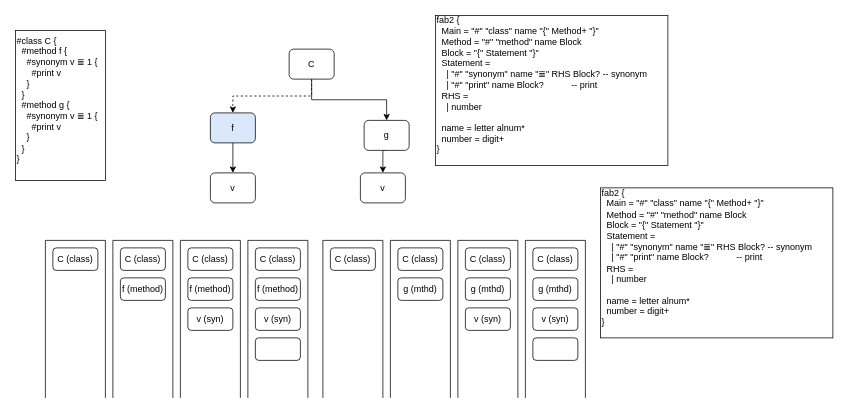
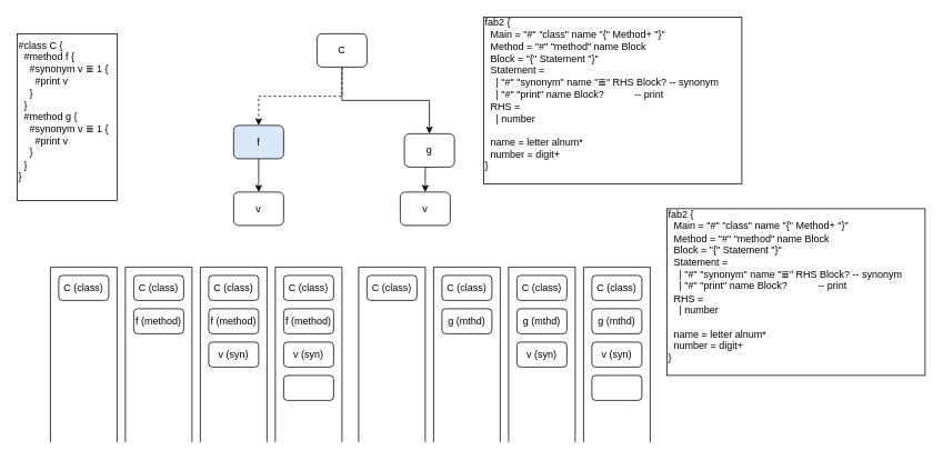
  <mxCell id="0" />
  <mxCell id="1" parent="0" />
  <mxCell id="2" value="&lt;div&gt;#class C {&lt;/div&gt;&lt;div&gt;&amp;nbsp; #method f {&lt;/div&gt;&lt;div&gt;&amp;nbsp; &amp;nbsp; #synonym v ≣ 1 {&lt;/div&gt;&lt;div&gt;&amp;nbsp; &amp;nbsp; &amp;nbsp; #print v&lt;/div&gt;&lt;div&gt;&amp;nbsp; &amp;nbsp; }&lt;/div&gt;&lt;div&gt;&amp;nbsp; }&lt;/div&gt;&lt;div&gt;&amp;nbsp; #method g {&lt;/div&gt;&lt;div&gt;&amp;nbsp; &amp;nbsp; #synonym v ≣ 1 {&lt;/div&gt;&lt;div&gt;&amp;nbsp; &amp;nbsp; &amp;nbsp; #print v&lt;/div&gt;&lt;div&gt;&amp;nbsp; &amp;nbsp; }&lt;/div&gt;&lt;div&gt;&amp;nbsp; }&lt;/div&gt;&lt;div&gt;}&lt;/div&gt;&lt;div style=&quot;&quot;&gt;&lt;br&gt;&lt;/div&gt;" style="rounded=0;whiteSpace=wrap;html=1;align=left;" vertex="1" parent="1"><mxGeometry x="20" y="40" width="120" height="200" as="geometry" /></mxCell>
  <mxCell id="3" style="edgeStyle=orthogonalEdgeStyle;rounded=0;orthogonalLoop=1;jettySize=auto;html=1;exitX=0.5;exitY=1;exitDx=0;exitDy=0;entryX=0.5;entryY=0;entryDx=0;entryDy=0;dashed=1;" edge="1" parent="1" source="5" target="7"><mxGeometry relative="1" as="geometry" /></mxCell>
  <mxCell id="4" style="edgeStyle=orthogonalEdgeStyle;rounded=0;orthogonalLoop=1;jettySize=auto;html=1;exitX=0.5;exitY=1;exitDx=0;exitDy=0;entryX=0.5;entryY=0;entryDx=0;entryDy=0;" edge="1" parent="1" source="5" target="9"><mxGeometry relative="1" as="geometry" /></mxCell>
- <mxCell id="5" value="C" style="rounded=1;whiteSpace=wrap;html=1;align=center;" vertex="1" parent="1"><mxGeometry x="385" y="65" width="60" height="40" as="geometry" /></mxCell>
+ <mxCell id="5" value="C" style="rounded=1;whiteSpace=wrap;html=1;align=center;" vertex="1" parent="1"><mxGeometry x="380" y="40" width="60" height="40" as="geometry" /></mxCell>
  <mxCell id="6" style="edgeStyle=orthogonalEdgeStyle;rounded=0;orthogonalLoop=1;jettySize=auto;html=1;exitX=0.5;exitY=1;exitDx=0;exitDy=0;entryX=0.5;entryY=0;entryDx=0;entryDy=0;" edge="1" parent="1" source="7" target="10"><mxGeometry relative="1" as="geometry" /></mxCell>
  <mxCell id="7" value="f" style="rounded=1;whiteSpace=wrap;html=1;align=center;fillColor=#dae8fc;" vertex="1" parent="1"><mxGeometry x="280" y="150" width="60" height="40" as="geometry" /></mxCell>
  <mxCell id="8" style="edgeStyle=orthogonalEdgeStyle;rounded=0;orthogonalLoop=1;jettySize=auto;html=1;exitX=0.5;exitY=1;exitDx=0;exitDy=0;entryX=0.5;entryY=0;entryDx=0;entryDy=0;" edge="1" parent="1" source="9" target="11"><mxGeometry relative="1" as="geometry" /></mxCell>
  <mxCell id="9" value="g" style="rounded=1;whiteSpace=wrap;html=1;align=center;" vertex="1" parent="1"><mxGeometry x="485" y="160" width="60" height="40" as="geometry" /></mxCell>
  <mxCell id="10" value="v" style="rounded=1;whiteSpace=wrap;html=1;align=center;" vertex="1" parent="1"><mxGeometry x="280" y="230" width="60" height="40" as="geometry" /></mxCell>
  <mxCell id="11" value="v" style="rounded=1;whiteSpace=wrap;html=1;align=center;" vertex="1" parent="1"><mxGeometry x="480" y="230" width="60" height="40" as="geometry" /></mxCell>
  <mxCell id="12" value="" style="endArrow=none;html=1;fontStyle=1" edge="1" parent="1"><mxGeometry width="50" height="50" relative="1" as="geometry"><mxPoint x="60" y="530" as="sourcePoint" /><mxPoint x="60" y="320" as="targetPoint" /></mxGeometry></mxCell>
  <mxCell id="13" value="" style="endArrow=none;html=1;fontStyle=1" edge="1" parent="1"><mxGeometry width="50" height="50" relative="1" as="geometry"><mxPoint x="140" y="530" as="sourcePoint" /><mxPoint x="140" y="320" as="targetPoint" /></mxGeometry></mxCell>
  <mxCell id="14" value="C (class)" style="rounded=1;whiteSpace=wrap;html=1;align=center;fontStyle=0" vertex="1" parent="1"><mxGeometry x="70" y="330" width="60" height="30" as="geometry" /></mxCell>
  <mxCell id="15" value="" style="endArrow=none;html=1;fontStyle=0" edge="1" parent="1"><mxGeometry width="50" height="50" relative="1" as="geometry"><mxPoint x="60" y="320" as="sourcePoint" /><mxPoint x="140" y="320" as="targetPoint" /></mxGeometry></mxCell>
  <mxCell id="16" value="" style="endArrow=none;html=1;" edge="1" parent="1"><mxGeometry width="50" height="50" relative="1" as="geometry"><mxPoint x="150" y="530" as="sourcePoint" /><mxPoint x="150" y="320" as="targetPoint" /></mxGeometry></mxCell>
  <mxCell id="17" value="" style="endArrow=none;html=1;" edge="1" parent="1"><mxGeometry width="50" height="50" relative="1" as="geometry"><mxPoint x="230" y="530" as="sourcePoint" /><mxPoint x="230" y="320" as="targetPoint" /></mxGeometry></mxCell>
  <mxCell id="18" value="C (class)" style="rounded=1;whiteSpace=wrap;html=1;align=center;" vertex="1" parent="1"><mxGeometry x="160" y="330" width="60" height="30" as="geometry" /></mxCell>
  <mxCell id="19" value="" style="endArrow=none;html=1;" edge="1" parent="1"><mxGeometry width="50" height="50" relative="1" as="geometry"><mxPoint x="150" y="320" as="sourcePoint" /><mxPoint x="230" y="320" as="targetPoint" /></mxGeometry></mxCell>
  <mxCell id="20" value="f (method)" style="rounded=1;whiteSpace=wrap;html=1;align=center;" vertex="1" parent="1"><mxGeometry x="160" y="370" width="60" height="30" as="geometry" /></mxCell>
  <mxCell id="21" value="" style="endArrow=none;html=1;" edge="1" parent="1"><mxGeometry width="50" height="50" relative="1" as="geometry"><mxPoint x="240" y="530" as="sourcePoint" /><mxPoint x="240" y="320" as="targetPoint" /></mxGeometry></mxCell>
  <mxCell id="22" value="" style="endArrow=none;html=1;" edge="1" parent="1"><mxGeometry width="50" height="50" relative="1" as="geometry"><mxPoint x="320" y="530" as="sourcePoint" /><mxPoint x="320" y="320" as="targetPoint" /></mxGeometry></mxCell>
  <mxCell id="23" value="C (class)" style="rounded=1;whiteSpace=wrap;html=1;align=center;" vertex="1" parent="1"><mxGeometry x="250" y="330" width="60" height="30" as="geometry" /></mxCell>
  <mxCell id="24" value="" style="endArrow=none;html=1;" edge="1" parent="1"><mxGeometry width="50" height="50" relative="1" as="geometry"><mxPoint x="240" y="320" as="sourcePoint" /><mxPoint x="320" y="320" as="targetPoint" /></mxGeometry></mxCell>
  <mxCell id="25" value="f (method)" style="rounded=1;whiteSpace=wrap;html=1;align=center;" vertex="1" parent="1"><mxGeometry x="250" y="370" width="60" height="30" as="geometry" /></mxCell>
  <mxCell id="26" value="v (syn)" style="rounded=1;whiteSpace=wrap;html=1;align=center;" vertex="1" parent="1"><mxGeometry x="250" y="410" width="60" height="30" as="geometry" /></mxCell>
  <mxCell id="27" value="" style="endArrow=none;html=1;" edge="1" parent="1"><mxGeometry width="50" height="50" relative="1" as="geometry"><mxPoint x="330" y="530" as="sourcePoint" /><mxPoint x="330" y="320" as="targetPoint" /></mxGeometry></mxCell>
  <mxCell id="28" value="" style="endArrow=none;html=1;" edge="1" parent="1"><mxGeometry width="50" height="50" relative="1" as="geometry"><mxPoint x="410" y="530" as="sourcePoint" /><mxPoint x="410" y="320" as="targetPoint" /></mxGeometry></mxCell>
  <mxCell id="29" value="C (class)" style="rounded=1;whiteSpace=wrap;html=1;align=center;" vertex="1" parent="1"><mxGeometry x="340" y="330" width="60" height="30" as="geometry" /></mxCell>
  <mxCell id="30" value="" style="endArrow=none;html=1;" edge="1" parent="1"><mxGeometry width="50" height="50" relative="1" as="geometry"><mxPoint x="330" y="320" as="sourcePoint" /><mxPoint x="410" y="320" as="targetPoint" /></mxGeometry></mxCell>
  <mxCell id="31" value="f (method)" style="rounded=1;whiteSpace=wrap;html=1;align=center;" vertex="1" parent="1"><mxGeometry x="340" y="370" width="60" height="30" as="geometry" /></mxCell>
  <mxCell id="32" value="v (syn)" style="rounded=1;whiteSpace=wrap;html=1;align=center;" vertex="1" parent="1"><mxGeometry x="340" y="410" width="60" height="30" as="geometry" /></mxCell>
  <mxCell id="33" value="" style="rounded=1;whiteSpace=wrap;html=1;align=center;" vertex="1" parent="1"><mxGeometry x="340" y="450" width="60" height="30" as="geometry" /></mxCell>
  <mxCell id="34" value="" style="endArrow=none;html=1;fontStyle=1" edge="1" parent="1"><mxGeometry width="50" height="50" relative="1" as="geometry"><mxPoint x="430" y="530" as="sourcePoint" /><mxPoint x="430" y="320" as="targetPoint" /></mxGeometry></mxCell>
  <mxCell id="35" value="" style="endArrow=none;html=1;fontStyle=1" edge="1" parent="1"><mxGeometry width="50" height="50" relative="1" as="geometry"><mxPoint x="510" y="530" as="sourcePoint" /><mxPoint x="510" y="320" as="targetPoint" /></mxGeometry></mxCell>
  <mxCell id="36" value="C (class)" style="rounded=1;whiteSpace=wrap;html=1;align=center;fontStyle=0" vertex="1" parent="1"><mxGeometry x="440" y="330" width="60" height="30" as="geometry" /></mxCell>
  <mxCell id="37" value="" style="endArrow=none;html=1;fontStyle=0" edge="1" parent="1"><mxGeometry width="50" height="50" relative="1" as="geometry"><mxPoint x="430" y="320" as="sourcePoint" /><mxPoint x="510" y="320" as="targetPoint" /></mxGeometry></mxCell>
  <mxCell id="38" value="" style="endArrow=none;html=1;" edge="1" parent="1"><mxGeometry width="50" height="50" relative="1" as="geometry"><mxPoint x="520" y="530" as="sourcePoint" /><mxPoint x="520" y="320" as="targetPoint" /></mxGeometry></mxCell>
  <mxCell id="39" value="" style="endArrow=none;html=1;" edge="1" parent="1"><mxGeometry width="50" height="50" relative="1" as="geometry"><mxPoint x="600" y="530" as="sourcePoint" /><mxPoint x="600" y="320" as="targetPoint" /></mxGeometry></mxCell>
  <mxCell id="40" value="C (class)" style="rounded=1;whiteSpace=wrap;html=1;align=center;" vertex="1" parent="1"><mxGeometry x="530" y="330" width="60" height="30" as="geometry" /></mxCell>
  <mxCell id="41" value="" style="endArrow=none;html=1;" edge="1" parent="1"><mxGeometry width="50" height="50" relative="1" as="geometry"><mxPoint x="520" y="320" as="sourcePoint" /><mxPoint x="600" y="320" as="targetPoint" /></mxGeometry></mxCell>
  <mxCell id="42" value="g (mthd)" style="rounded=1;whiteSpace=wrap;html=1;align=center;" vertex="1" parent="1"><mxGeometry x="530" y="370" width="60" height="30" as="geometry" /></mxCell>
  <mxCell id="43" value="" style="endArrow=none;html=1;" edge="1" parent="1"><mxGeometry width="50" height="50" relative="1" as="geometry"><mxPoint x="610" y="530" as="sourcePoint" /><mxPoint x="610" y="320" as="targetPoint" /></mxGeometry></mxCell>
  <mxCell id="44" value="" style="endArrow=none;html=1;" edge="1" parent="1"><mxGeometry width="50" height="50" relative="1" as="geometry"><mxPoint x="690" y="530" as="sourcePoint" /><mxPoint x="690" y="320" as="targetPoint" /></mxGeometry></mxCell>
  <mxCell id="45" value="C (class)" style="rounded=1;whiteSpace=wrap;html=1;align=center;" vertex="1" parent="1"><mxGeometry x="620" y="330" width="60" height="30" as="geometry" /></mxCell>
  <mxCell id="46" value="" style="endArrow=none;html=1;" edge="1" parent="1"><mxGeometry width="50" height="50" relative="1" as="geometry"><mxPoint x="610" y="320" as="sourcePoint" /><mxPoint x="690" y="320" as="targetPoint" /></mxGeometry></mxCell>
  <mxCell id="47" value="g (mthd)" style="rounded=1;whiteSpace=wrap;html=1;align=center;" vertex="1" parent="1"><mxGeometry x="620" y="370" width="60" height="30" as="geometry" /></mxCell>
  <mxCell id="48" value="v (syn)" style="rounded=1;whiteSpace=wrap;html=1;align=center;" vertex="1" parent="1"><mxGeometry x="620" y="410" width="60" height="30" as="geometry" /></mxCell>
  <mxCell id="49" value="" style="endArrow=none;html=1;" edge="1" parent="1"><mxGeometry width="50" height="50" relative="1" as="geometry"><mxPoint x="700" y="530" as="sourcePoint" /><mxPoint x="700" y="320" as="targetPoint" /></mxGeometry></mxCell>
  <mxCell id="50" value="" style="endArrow=none;html=1;" edge="1" parent="1"><mxGeometry width="50" height="50" relative="1" as="geometry"><mxPoint x="780" y="530" as="sourcePoint" /><mxPoint x="780" y="320" as="targetPoint" /></mxGeometry></mxCell>
  <mxCell id="51" value="C (class)" style="rounded=1;whiteSpace=wrap;html=1;align=center;" vertex="1" parent="1"><mxGeometry x="710" y="330" width="60" height="30" as="geometry" /></mxCell>
  <mxCell id="52" value="" style="endArrow=none;html=1;" edge="1" parent="1"><mxGeometry width="50" height="50" relative="1" as="geometry"><mxPoint x="700" y="320" as="sourcePoint" /><mxPoint x="780" y="320" as="targetPoint" /></mxGeometry></mxCell>
  <mxCell id="53" value="g (mthd)" style="rounded=1;whiteSpace=wrap;html=1;align=center;" vertex="1" parent="1"><mxGeometry x="710" y="370" width="60" height="30" as="geometry" /></mxCell>
  <mxCell id="54" value="v (syn)" style="rounded=1;whiteSpace=wrap;html=1;align=center;" vertex="1" parent="1"><mxGeometry x="710" y="410" width="60" height="30" as="geometry" /></mxCell>
  <mxCell id="55" value="" style="rounded=1;whiteSpace=wrap;html=1;align=center;" vertex="1" parent="1"><mxGeometry x="710" y="450" width="60" height="30" as="geometry" /></mxCell>
  <mxCell id="56" value="&lt;div&gt;fab2 {&lt;/div&gt;&lt;div&gt;&amp;nbsp; Main = &quot;#&quot; &quot;class&quot; name &quot;{&quot; Method+ &quot;}&quot;&lt;/div&gt;&lt;div&gt;&amp;nbsp; Method = &quot;#&quot; &quot;method&quot; name Block&lt;/div&gt;&lt;div&gt;&amp;nbsp; Block = &quot;{&quot; Statement &quot;}&quot;&lt;/div&gt;&lt;div&gt;&amp;nbsp; Statement =&lt;/div&gt;&lt;div&gt;&amp;nbsp; &amp;nbsp; | &quot;#&quot; &quot;synonym&quot; name &quot;≣&quot; RHS Block? -- synonym&lt;/div&gt;&lt;div&gt;&amp;nbsp; &amp;nbsp; | &quot;#&quot; &quot;print&quot; name Block?&amp;nbsp; &amp;nbsp; &amp;nbsp; &amp;nbsp; &amp;nbsp; &amp;nbsp;-- print&lt;/div&gt;&lt;div&gt;&amp;nbsp; RHS =&amp;nbsp;&lt;/div&gt;&lt;div&gt;&amp;nbsp; &amp;nbsp; | number&lt;/div&gt;&lt;div&gt;&lt;br&gt;&lt;/div&gt;&lt;div&gt;&amp;nbsp; name = letter alnum*&lt;/div&gt;&lt;div&gt;&amp;nbsp; number = digit+&lt;/div&gt;&lt;div&gt;}&lt;/div&gt;&lt;div&gt;&lt;br&gt;&lt;/div&gt;" style="rounded=0;whiteSpace=wrap;html=1;align=left;" vertex="1" parent="1"><mxGeometry x="580" y="20" width="310" height="200" as="geometry" /></mxCell>
  <mxCell id="57" value="&lt;div&gt;fab2 {&lt;/div&gt;&lt;div&gt;&amp;nbsp; Main = &quot;#&quot; &quot;class&quot; name &quot;{&quot; Method+ &quot;}&quot;&lt;/div&gt;&lt;div&gt;&amp;nbsp; Method = &quot;#&quot; &quot;method&quot; name Block&lt;/div&gt;&lt;div&gt;&amp;nbsp; Block = &quot;{&quot; Statement &quot;}&quot;&lt;/div&gt;&lt;div&gt;&amp;nbsp; Statement =&lt;/div&gt;&lt;div&gt;&amp;nbsp; &amp;nbsp; | &quot;#&quot; &quot;synonym&quot; name &quot;≣&quot; RHS Block? -- synonym&lt;/div&gt;&lt;div&gt;&amp;nbsp; &amp;nbsp; | &quot;#&quot; &quot;print&quot; name Block?&amp;nbsp; &amp;nbsp; &amp;nbsp; &amp;nbsp; &amp;nbsp; &amp;nbsp;-- print&lt;/div&gt;&lt;div&gt;&amp;nbsp; RHS =&amp;nbsp;&lt;/div&gt;&lt;div&gt;&amp;nbsp; &amp;nbsp; | number&lt;/div&gt;&lt;div&gt;&lt;br&gt;&lt;/div&gt;&lt;div&gt;&amp;nbsp; name = letter alnum*&lt;/div&gt;&lt;div&gt;&amp;nbsp; number = digit+&lt;/div&gt;&lt;div&gt;}&lt;/div&gt;&lt;div&gt;&lt;br&gt;&lt;/div&gt;" style="rounded=0;whiteSpace=wrap;html=1;align=left;" vertex="1" parent="1"><mxGeometry x="800" y="250" width="310" height="200" as="geometry" /></mxCell>
